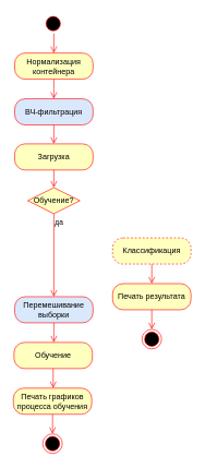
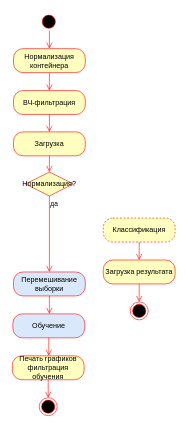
  <mxCell id="0" />
  <mxCell id="1" parent="0" />
  <mxCell id="2" value="" style="ellipse;html=1;shape=startState;fillColor=#000000;strokeColor=#ff0000;" vertex="1" parent="1"><mxGeometry x="66" y="20" width="30" height="30" as="geometry" /></mxCell>
  <mxCell id="3" value="" style="edgeStyle=orthogonalEdgeStyle;html=1;verticalAlign=bottom;endArrow=open;endSize=8;strokeColor=#ff0000;" edge="1" parent="1"><mxGeometry relative="1" as="geometry"><mxPoint x="82" y="80" as="targetPoint" /><mxPoint x="82" y="50" as="sourcePoint" /></mxGeometry></mxCell>
  <mxCell id="4" value="Нормализация контейнера" style="rounded=1;whiteSpace=wrap;html=1;arcSize=40;fontColor=#000000;fillColor=#ffffc0;strokeColor=#ff0000;" vertex="1" parent="1"><mxGeometry x="22" y="80" width="120" height="40" as="geometry" /></mxCell>
  <mxCell id="5" value="" style="edgeStyle=orthogonalEdgeStyle;html=1;verticalAlign=bottom;endArrow=open;endSize=8;strokeColor=#ff0000;" edge="1" source="4" parent="1"><mxGeometry relative="1" as="geometry"><mxPoint x="82" y="150" as="targetPoint" /></mxGeometry></mxCell>
- <mxCell id="6" value="Обучение?" style="rhombus;whiteSpace=wrap;html=1;fillColor=#ffffc0;strokeColor=#ff0000;" vertex="1" parent="1"><mxGeometry x="42" y="286" width="80" height="40" as="geometry" /></mxCell>
+ <mxCell id="6" value="Нормализация?" style="rhombus;whiteSpace=wrap;html=1;fillColor=#ffffc0;strokeColor=#ff0000;" vertex="1" parent="1"><mxGeometry x="42" y="286" width="80" height="40" as="geometry" /></mxCell>
  <mxCell id="7" value="да" style="edgeStyle=orthogonalEdgeStyle;html=1;align=left;verticalAlign=top;endArrow=open;endSize=8;strokeColor=#ff0000;" edge="1" source="6" parent="1"><mxGeometry x="-1" relative="1" as="geometry"><mxPoint x="82" y="453" as="targetPoint" /><Array as="points"><mxPoint x="82" y="443" /></Array></mxGeometry></mxCell>
  <mxCell id="8" value="" style="ellipse;html=1;shape=endState;fillColor=#000000;strokeColor=#ff0000;" vertex="1" parent="1"><mxGeometry x="217" y="503" width="30" height="30" as="geometry" /></mxCell>
  <mxCell id="9" value="" style="ellipse;html=1;shape=endState;fillColor=#000000;strokeColor=#ff0000;" vertex="1" parent="1"><mxGeometry x="65" y="663" width="30" height="30" as="geometry" /></mxCell>
- <mxCell id="10" value="ВЧ-фильтрация" style="rounded=1;whiteSpace=wrap;html=1;arcSize=40;fontColor=#000000;fillColor=#dae8fc;strokeColor=#ff0000;" vertex="1" parent="1"><mxGeometry x="22" y="150" width="120" height="40" as="geometry" /></mxCell>
+ <mxCell id="10" value="ВЧ-фильтрация" style="rounded=1;whiteSpace=wrap;html=1;arcSize=40;fontColor=#000000;fillColor=#ffffc0;strokeColor=#ff0000;" vertex="1" parent="1"><mxGeometry x="22" y="150" width="120" height="40" as="geometry" /></mxCell>
  <mxCell id="11" value="" style="edgeStyle=orthogonalEdgeStyle;html=1;verticalAlign=bottom;endArrow=open;endSize=8;strokeColor=#ff0000;" edge="1" parent="1" source="10"><mxGeometry relative="1" as="geometry"><mxPoint x="82" y="219" as="targetPoint" /></mxGeometry></mxCell>
  <mxCell id="12" value="Загрузка" style="rounded=1;whiteSpace=wrap;html=1;arcSize=40;fontColor=#000000;fillColor=#ffffc0;strokeColor=#ff0000;" vertex="1" parent="1"><mxGeometry x="22" y="219" width="120" height="40" as="geometry" /></mxCell>
  <mxCell id="13" value="" style="edgeStyle=orthogonalEdgeStyle;html=1;verticalAlign=bottom;endArrow=open;endSize=8;strokeColor=#ff0000;" edge="1" parent="1" source="12"><mxGeometry relative="1" as="geometry"><mxPoint x="82" y="286" as="targetPoint" /></mxGeometry></mxCell>
  <mxCell id="14" value="Классификация" style="rounded=1;whiteSpace=wrap;html=1;arcSize=40;fontColor=#000000;fillColor=#ffffc0;strokeColor=#ff0000;dashed=1;" vertex="1" parent="1"><mxGeometry x="172" y="363" width="120" height="40" as="geometry" /></mxCell>
  <mxCell id="15" value="" style="edgeStyle=orthogonalEdgeStyle;html=1;verticalAlign=bottom;endArrow=open;endSize=8;strokeColor=#ff0000;" edge="1" parent="1" source="14"><mxGeometry relative="1" as="geometry"><mxPoint x="232" y="433" as="targetPoint" /></mxGeometry></mxCell>
- <mxCell id="16" value="Печать результата" style="rounded=1;whiteSpace=wrap;html=1;arcSize=40;fontColor=#000000;fillColor=#ffffc0;strokeColor=#ff0000;" vertex="1" parent="1"><mxGeometry x="172" y="433" width="120" height="40" as="geometry" /></mxCell>
+ <mxCell id="16" value="Загрузка результата" style="rounded=1;whiteSpace=wrap;html=1;arcSize=40;fontColor=#000000;fillColor=#ffffc0;strokeColor=#ff0000;" vertex="1" parent="1"><mxGeometry x="172" y="433" width="120" height="40" as="geometry" /></mxCell>
  <mxCell id="17" value="" style="edgeStyle=orthogonalEdgeStyle;html=1;verticalAlign=bottom;endArrow=open;endSize=8;strokeColor=#ff0000;" edge="1" parent="1" source="16"><mxGeometry relative="1" as="geometry"><mxPoint x="232" y="503" as="targetPoint" /></mxGeometry></mxCell>
  <mxCell id="18" value="Перемешивание выборки" style="rounded=1;whiteSpace=wrap;html=1;arcSize=40;fontColor=#000000;fillColor=#dae8fc;strokeColor=#ff0000;" vertex="1" parent="1"><mxGeometry x="22" y="453" width="120" height="40" as="geometry" /></mxCell>
  <mxCell id="19" value="" style="edgeStyle=orthogonalEdgeStyle;html=1;verticalAlign=bottom;endArrow=open;endSize=8;strokeColor=#ff0000;" edge="1" parent="1" source="18"><mxGeometry relative="1" as="geometry"><mxPoint x="82" y="523" as="targetPoint" /></mxGeometry></mxCell>
- <mxCell id="20" value="Обучение" style="rounded=1;whiteSpace=wrap;html=1;arcSize=40;fontColor=#000000;fillColor=#ffffc0;strokeColor=#ff0000;" vertex="1" parent="1"><mxGeometry x="21" y="523" width="120" height="40" as="geometry" /></mxCell>
+ <mxCell id="20" value="Обучение" style="rounded=1;whiteSpace=wrap;html=1;arcSize=40;fontColor=#000000;fillColor=#dae8fc;strokeColor=#ff0000;" vertex="1" parent="1"><mxGeometry x="21" y="523" width="120" height="40" as="geometry" /></mxCell>
  <mxCell id="21" value="" style="edgeStyle=orthogonalEdgeStyle;html=1;verticalAlign=bottom;endArrow=open;endSize=8;strokeColor=#ff0000;" edge="1" parent="1" source="20"><mxGeometry relative="1" as="geometry"><mxPoint x="81" y="593" as="targetPoint" /></mxGeometry></mxCell>
- <mxCell id="22" value="Печать графиков процесса обучения" style="rounded=1;whiteSpace=wrap;html=1;arcSize=40;fontColor=#000000;fillColor=#ffffc0;strokeColor=#ff0000;" vertex="1" parent="1"><mxGeometry x="20" y="593" width="120" height="40" as="geometry" /></mxCell>
+ <mxCell id="22" value="Печать графиков фильтрация обучения" style="rounded=1;whiteSpace=wrap;html=1;arcSize=40;fontColor=#000000;fillColor=#ffffc0;strokeColor=#ff0000;" vertex="1" parent="1"><mxGeometry x="20" y="593" width="120" height="40" as="geometry" /></mxCell>
  <mxCell id="23" value="" style="edgeStyle=orthogonalEdgeStyle;html=1;verticalAlign=bottom;endArrow=open;endSize=8;strokeColor=#ff0000;" edge="1" parent="1" source="22"><mxGeometry relative="1" as="geometry"><mxPoint x="80" y="663" as="targetPoint" /></mxGeometry></mxCell>
